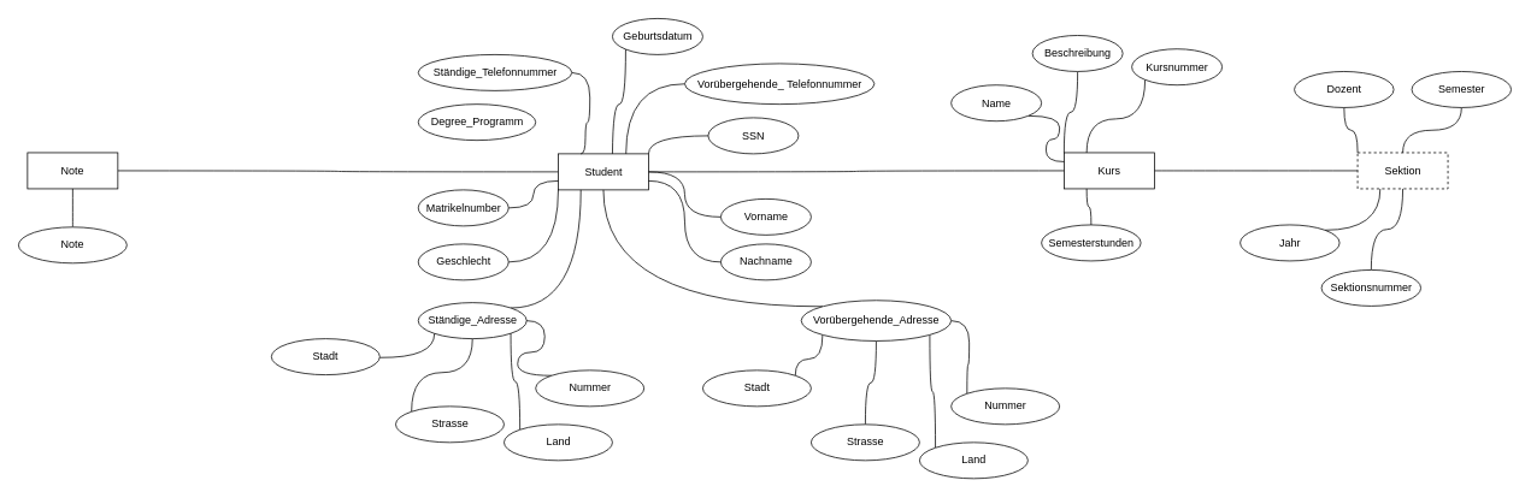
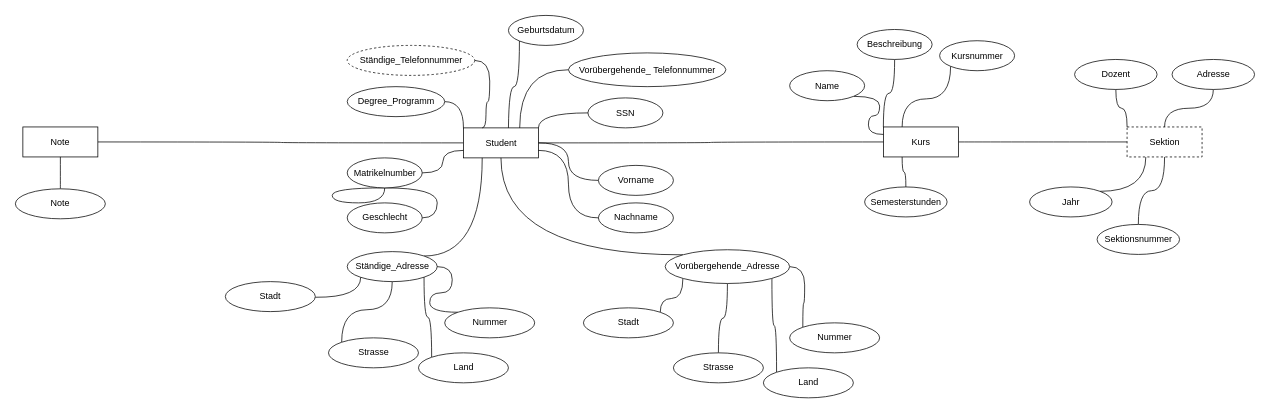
  <mxCell id="0" />
  <mxCell id="1" parent="0" />
  <mxCell id="2" value="Sektion" style="whiteSpace=wrap;html=1;align=center;dashed=1;" parent="1" vertex="1"><mxGeometry x="1502.57" y="168.75" width="100" height="40" as="geometry" /></mxCell>
  <mxCell id="3" style="edgeStyle=orthogonalEdgeStyle;shape=connector;curved=1;rounded=0;orthogonalLoop=1;jettySize=auto;html=1;exitX=1;exitY=0.5;exitDx=0;exitDy=0;entryX=0;entryY=0.5;entryDx=0;entryDy=0;labelBackgroundColor=default;strokeColor=default;fontFamily=Helvetica;fontSize=11;fontColor=default;endArrow=none;endFill=0;" parent="1" source="4" target="2" edge="1"><mxGeometry relative="1" as="geometry" /></mxCell>
  <mxCell id="4" value="Kurs" style="whiteSpace=wrap;html=1;align=center;" parent="1" vertex="1"><mxGeometry x="1177.57" y="168.75" width="100" height="40" as="geometry" /></mxCell>
  <mxCell id="5" style="edgeStyle=orthogonalEdgeStyle;shape=connector;curved=1;rounded=0;orthogonalLoop=1;jettySize=auto;html=1;exitX=1;exitY=1;exitDx=0;exitDy=0;entryX=0;entryY=0.25;entryDx=0;entryDy=0;labelBackgroundColor=default;strokeColor=default;fontFamily=Helvetica;fontSize=11;fontColor=default;endArrow=none;endFill=0;" parent="1" source="6" target="4" edge="1"><mxGeometry relative="1" as="geometry" /></mxCell>
  <mxCell id="6" value="Name" style="ellipse;whiteSpace=wrap;html=1;align=center;" parent="1" vertex="1"><mxGeometry x="1052.57" y="93.75" width="100" height="40" as="geometry" /></mxCell>
  <mxCell id="7" style="edgeStyle=orthogonalEdgeStyle;rounded=0;orthogonalLoop=1;jettySize=auto;html=1;exitX=0.5;exitY=0;exitDx=0;exitDy=0;entryX=0.25;entryY=1;entryDx=0;entryDy=0;curved=1;endArrow=none;endFill=0;" parent="1" source="8" target="4" edge="1"><mxGeometry relative="1" as="geometry" /></mxCell>
  <mxCell id="8" value="Semesterstunden" style="ellipse;whiteSpace=wrap;html=1;align=center;" parent="1" vertex="1"><mxGeometry x="1152.57" y="248.75" width="110" height="40" as="geometry" /></mxCell>
  <mxCell id="9" style="edgeStyle=orthogonalEdgeStyle;shape=connector;curved=1;rounded=0;orthogonalLoop=1;jettySize=auto;html=1;exitX=0;exitY=1;exitDx=0;exitDy=0;entryX=0.25;entryY=0;entryDx=0;entryDy=0;labelBackgroundColor=default;strokeColor=default;fontFamily=Helvetica;fontSize=11;fontColor=default;endArrow=none;endFill=0;" parent="1" source="10" target="4" edge="1"><mxGeometry relative="1" as="geometry" /></mxCell>
  <mxCell id="10" value="Kursnummer" style="ellipse;whiteSpace=wrap;html=1;align=center;" parent="1" vertex="1"><mxGeometry x="1252.57" y="53.75" width="100" height="40" as="geometry" /></mxCell>
  <mxCell id="11" style="edgeStyle=orthogonalEdgeStyle;shape=connector;curved=1;rounded=0;orthogonalLoop=1;jettySize=auto;html=1;exitX=0.5;exitY=1;exitDx=0;exitDy=0;labelBackgroundColor=default;strokeColor=default;fontFamily=Helvetica;fontSize=11;fontColor=default;endArrow=none;endFill=0;entryX=0;entryY=0;entryDx=0;entryDy=0;" parent="1" source="12" target="4" edge="1"><mxGeometry relative="1" as="geometry"><mxPoint x="1202.57" y="168.75" as="targetPoint" /></mxGeometry></mxCell>
  <mxCell id="12" value="Beschreibung" style="ellipse;whiteSpace=wrap;html=1;align=center;" parent="1" vertex="1"><mxGeometry x="1142.57" y="38.75" width="100" height="40" as="geometry" /></mxCell>
  <mxCell id="13" style="edgeStyle=orthogonalEdgeStyle;shape=connector;curved=1;rounded=0;orthogonalLoop=1;jettySize=auto;html=1;exitX=0.5;exitY=1;exitDx=0;exitDy=0;entryX=0;entryY=0;entryDx=0;entryDy=0;labelBackgroundColor=default;strokeColor=default;fontFamily=Helvetica;fontSize=11;fontColor=default;endArrow=none;endFill=0;" parent="1" source="14" target="2" edge="1"><mxGeometry relative="1" as="geometry" /></mxCell>
  <mxCell id="14" value="Dozent" style="ellipse;whiteSpace=wrap;html=1;align=center;" parent="1" vertex="1"><mxGeometry x="1432.57" y="78.75" width="110" height="40" as="geometry" /></mxCell>
  <mxCell id="15" style="edgeStyle=orthogonalEdgeStyle;shape=connector;curved=1;rounded=0;orthogonalLoop=1;jettySize=auto;html=1;exitX=1;exitY=0;exitDx=0;exitDy=0;entryX=0.25;entryY=1;entryDx=0;entryDy=0;labelBackgroundColor=default;strokeColor=default;fontFamily=Helvetica;fontSize=11;fontColor=default;endArrow=none;endFill=0;" parent="1" source="16" target="2" edge="1"><mxGeometry relative="1" as="geometry" /></mxCell>
  <mxCell id="16" value="Jahr" style="ellipse;whiteSpace=wrap;html=1;align=center;" parent="1" vertex="1"><mxGeometry x="1372.57" y="248.75" width="110" height="40" as="geometry" /></mxCell>
  <mxCell id="17" style="edgeStyle=orthogonalEdgeStyle;shape=connector;curved=1;rounded=0;orthogonalLoop=1;jettySize=auto;html=1;exitX=0.5;exitY=1;exitDx=0;exitDy=0;entryX=0.5;entryY=0;entryDx=0;entryDy=0;labelBackgroundColor=default;strokeColor=default;fontFamily=Helvetica;fontSize=11;fontColor=default;endArrow=none;endFill=0;" parent="1" source="18" target="2" edge="1"><mxGeometry relative="1" as="geometry" /></mxCell>
- <mxCell id="18" value="Semester" style="ellipse;whiteSpace=wrap;html=1;align=center;" parent="1" vertex="1"><mxGeometry x="1562.57" y="78.75" width="110" height="40" as="geometry" /></mxCell>
+ <mxCell id="18" value="Adresse" style="ellipse;whiteSpace=wrap;html=1;align=center;" parent="1" vertex="1"><mxGeometry x="1562.57" y="78.75" width="110" height="40" as="geometry" /></mxCell>
  <mxCell id="19" style="edgeStyle=orthogonalEdgeStyle;shape=connector;curved=1;rounded=0;orthogonalLoop=1;jettySize=auto;html=1;exitX=0.5;exitY=0;exitDx=0;exitDy=0;entryX=0.5;entryY=1;entryDx=0;entryDy=0;labelBackgroundColor=default;strokeColor=default;fontFamily=Helvetica;fontSize=11;fontColor=default;endArrow=none;endFill=0;" parent="1" source="20" target="2" edge="1"><mxGeometry relative="1" as="geometry" /></mxCell>
  <mxCell id="20" value="Sektionsnummer" style="ellipse;whiteSpace=wrap;html=1;align=center;" parent="1" vertex="1"><mxGeometry x="1462.57" y="298.75" width="110" height="40" as="geometry" /></mxCell>
  <mxCell id="21" style="edgeStyle=orthogonalEdgeStyle;shape=connector;curved=1;rounded=0;orthogonalLoop=1;jettySize=auto;html=1;exitX=1;exitY=0.5;exitDx=0;exitDy=0;entryX=0;entryY=0.5;entryDx=0;entryDy=0;labelBackgroundColor=default;strokeColor=default;fontFamily=Helvetica;fontSize=11;fontColor=default;endArrow=none;endFill=0;" parent="1" source="22" target="26" edge="1"><mxGeometry relative="1" as="geometry" /></mxCell>
  <mxCell id="22" value="Note" style="whiteSpace=wrap;html=1;align=center;" parent="1" vertex="1"><mxGeometry x="30" y="168.75" width="100" height="40" as="geometry" /></mxCell>
  <mxCell id="23" style="edgeStyle=orthogonalEdgeStyle;shape=connector;curved=1;rounded=0;orthogonalLoop=1;jettySize=auto;html=1;exitX=0.5;exitY=0;exitDx=0;exitDy=0;entryX=0.5;entryY=1;entryDx=0;entryDy=0;labelBackgroundColor=default;strokeColor=default;fontFamily=Helvetica;fontSize=11;fontColor=default;endArrow=none;endFill=0;" parent="1" source="24" target="22" edge="1"><mxGeometry relative="1" as="geometry" /></mxCell>
  <mxCell id="24" value="Note" style="ellipse;whiteSpace=wrap;html=1;align=center;" parent="1" vertex="1"><mxGeometry x="20" y="251.25" width="120" height="40" as="geometry" /></mxCell>
  <mxCell id="25" style="edgeStyle=orthogonalEdgeStyle;shape=connector;curved=1;rounded=0;orthogonalLoop=1;jettySize=auto;html=1;exitX=1;exitY=0.5;exitDx=0;exitDy=0;entryX=0;entryY=0.5;entryDx=0;entryDy=0;labelBackgroundColor=default;strokeColor=default;fontFamily=Helvetica;fontSize=11;fontColor=default;endArrow=none;endFill=0;" parent="1" source="26" target="4" edge="1"><mxGeometry relative="1" as="geometry" /></mxCell>
  <mxCell id="26" value="Student" style="whiteSpace=wrap;html=1;align=center;" parent="1" vertex="1"><mxGeometry x="617.57" y="170" width="100" height="40" as="geometry" /></mxCell>
- <mxCell id="27" style="edgeStyle=orthogonalEdgeStyle;rounded=0;orthogonalLoop=1;jettySize=auto;html=1;exitX=1;exitY=0.5;exitDx=0;exitDy=0;entryX=0;entryY=1;entryDx=0;entryDy=0;curved=1;endArrow=none;endFill=0;" parent="1" source="28" target="26" edge="1"><mxGeometry relative="1" as="geometry" /></mxCell>
+ <mxCell id="27" style="edgeStyle=orthogonalEdgeStyle;rounded=0;orthogonalLoop=1;jettySize=auto;html=1;exitX=1;exitY=0.5;exitDx=0;exitDy=0;curved=1;endArrow=none;endFill=0;" parent="1" source="28" target="30" edge="1"><mxGeometry relative="1" as="geometry" /></mxCell>
  <mxCell id="28" value="Geschlecht" style="ellipse;whiteSpace=wrap;html=1;align=center;" parent="1" vertex="1"><mxGeometry x="462.57" y="270" width="100" height="40" as="geometry" /></mxCell>
  <mxCell id="29" style="edgeStyle=orthogonalEdgeStyle;rounded=0;orthogonalLoop=1;jettySize=auto;html=1;exitX=1;exitY=0.5;exitDx=0;exitDy=0;entryX=0;entryY=0.75;entryDx=0;entryDy=0;endArrow=none;endFill=0;curved=1;" parent="1" source="30" target="26" edge="1"><mxGeometry relative="1" as="geometry" /></mxCell>
  <mxCell id="30" value="Matrikelnumber" style="ellipse;whiteSpace=wrap;html=1;align=center;" parent="1" vertex="1"><mxGeometry x="462.57" y="210" width="100" height="40" as="geometry" /></mxCell>
  <mxCell id="31" style="edgeStyle=orthogonalEdgeStyle;rounded=0;orthogonalLoop=1;jettySize=auto;html=1;exitX=0;exitY=0.5;exitDx=0;exitDy=0;entryX=1;entryY=0;entryDx=0;entryDy=0;curved=1;endArrow=none;endFill=0;" parent="1" source="32" target="26" edge="1"><mxGeometry relative="1" as="geometry" /></mxCell>
  <mxCell id="32" value="SSN" style="ellipse;whiteSpace=wrap;html=1;align=center;" parent="1" vertex="1"><mxGeometry x="783.57" y="130" width="100" height="40" as="geometry" /></mxCell>
+ <mxCell id="33" style="edgeStyle=orthogonalEdgeStyle;rounded=0;orthogonalLoop=1;jettySize=auto;html=1;exitX=1;exitY=0.5;exitDx=0;exitDy=0;entryX=0;entryY=0;entryDx=0;entryDy=0;curved=1;endArrow=none;endFill=0;" parent="1" source="34" target="26" edge="1"><mxGeometry relative="1" as="geometry" /></mxCell>
  <mxCell id="34" value="Degree_Programm" style="ellipse;whiteSpace=wrap;html=1;align=center;" parent="1" vertex="1"><mxGeometry x="462.57" y="115" width="130" height="40" as="geometry" /></mxCell>
  <mxCell id="35" style="edgeStyle=orthogonalEdgeStyle;rounded=0;orthogonalLoop=1;jettySize=auto;html=1;exitX=0;exitY=1;exitDx=0;exitDy=0;curved=1;endArrow=none;endFill=0;" parent="1" source="36" edge="1"><mxGeometry relative="1" as="geometry"><mxPoint x="677.57" y="170" as="targetPoint" /></mxGeometry></mxCell>
  <mxCell id="36" value="Geburtsdatum" style="ellipse;whiteSpace=wrap;html=1;align=center;" parent="1" vertex="1"><mxGeometry x="677.57" y="20" width="100" height="40" as="geometry" /></mxCell>
  <mxCell id="37" style="edgeStyle=orthogonalEdgeStyle;rounded=0;orthogonalLoop=1;jettySize=auto;html=1;exitX=0;exitY=0;exitDx=0;exitDy=0;entryX=0.5;entryY=1;entryDx=0;entryDy=0;curved=1;endArrow=none;endFill=0;" parent="1" source="42" target="26" edge="1"><mxGeometry relative="1" as="geometry" /></mxCell>
  <mxCell id="38" style="edgeStyle=orthogonalEdgeStyle;rounded=0;orthogonalLoop=1;jettySize=auto;html=1;exitX=0;exitY=1;exitDx=0;exitDy=0;entryX=1;entryY=0;entryDx=0;entryDy=0;curved=1;endArrow=none;endFill=0;" parent="1" source="42" target="62" edge="1"><mxGeometry relative="1" as="geometry" /></mxCell>
  <mxCell id="39" style="edgeStyle=orthogonalEdgeStyle;rounded=0;orthogonalLoop=1;jettySize=auto;html=1;exitX=0.5;exitY=1;exitDx=0;exitDy=0;entryX=0.5;entryY=0;entryDx=0;entryDy=0;curved=1;endArrow=none;endFill=0;" parent="1" source="42" target="63" edge="1"><mxGeometry relative="1" as="geometry" /></mxCell>
  <mxCell id="40" style="edgeStyle=orthogonalEdgeStyle;rounded=0;orthogonalLoop=1;jettySize=auto;html=1;exitX=1;exitY=1;exitDx=0;exitDy=0;entryX=0;entryY=0;entryDx=0;entryDy=0;endArrow=none;endFill=0;curved=1;" parent="1" source="42" target="65" edge="1"><mxGeometry relative="1" as="geometry" /></mxCell>
  <mxCell id="41" style="edgeStyle=orthogonalEdgeStyle;rounded=0;orthogonalLoop=1;jettySize=auto;html=1;exitX=1;exitY=0.5;exitDx=0;exitDy=0;entryX=0;entryY=0;entryDx=0;entryDy=0;curved=1;endArrow=none;endFill=0;" parent="1" source="42" target="64" edge="1"><mxGeometry relative="1" as="geometry" /></mxCell>
  <mxCell id="42" value="Vorübergehende_Adresse" style="ellipse;whiteSpace=wrap;html=1;align=center;" parent="1" vertex="1"><mxGeometry x="886.57" y="332.5" width="166" height="45" as="geometry" /></mxCell>
  <mxCell id="43" style="edgeStyle=orthogonalEdgeStyle;rounded=0;orthogonalLoop=1;jettySize=auto;html=1;exitX=1;exitY=0;exitDx=0;exitDy=0;entryX=0.25;entryY=1;entryDx=0;entryDy=0;curved=1;endArrow=none;endFill=0;" parent="1" source="45" target="26" edge="1"><mxGeometry relative="1" as="geometry" /></mxCell>
  <mxCell id="44" style="edgeStyle=orthogonalEdgeStyle;rounded=0;orthogonalLoop=1;jettySize=auto;html=1;exitX=0.5;exitY=1;exitDx=0;exitDy=0;entryX=0;entryY=0;entryDx=0;entryDy=0;endArrow=none;endFill=0;curved=1;" parent="1" source="45" target="57" edge="1"><mxGeometry relative="1" as="geometry" /></mxCell>
  <mxCell id="45" value="Ständige_Adresse" style="ellipse;whiteSpace=wrap;html=1;align=center;" parent="1" vertex="1"><mxGeometry x="462.57" y="335" width="120" height="40" as="geometry" /></mxCell>
  <mxCell id="46" style="edgeStyle=orthogonalEdgeStyle;rounded=0;orthogonalLoop=1;jettySize=auto;html=1;exitX=0;exitY=0.5;exitDx=0;exitDy=0;entryX=0.75;entryY=0;entryDx=0;entryDy=0;curved=1;endArrow=none;endFill=0;" parent="1" source="47" target="26" edge="1"><mxGeometry relative="1" as="geometry" /></mxCell>
  <mxCell id="47" value="Vorübergehende_&amp;nbsp;Telefonnummer" style="ellipse;whiteSpace=wrap;html=1;align=center;" parent="1" vertex="1"><mxGeometry x="757.57" y="70" width="210" height="45" as="geometry" /></mxCell>
  <mxCell id="48" style="edgeStyle=orthogonalEdgeStyle;rounded=0;orthogonalLoop=1;jettySize=auto;html=1;exitX=1;exitY=0.5;exitDx=0;exitDy=0;entryX=0.25;entryY=0;entryDx=0;entryDy=0;curved=1;endArrow=none;endFill=0;" parent="1" source="49" target="26" edge="1"><mxGeometry relative="1" as="geometry"><Array as="points"><mxPoint x="652.57" y="80" /><mxPoint x="652.57" y="135" /><mxPoint x="647.57" y="135" /><mxPoint x="647.57" y="170" /></Array></mxGeometry></mxCell>
- <mxCell id="49" value="Ständige_Telefonnummer" style="ellipse;whiteSpace=wrap;html=1;align=center;" parent="1" vertex="1"><mxGeometry x="462.57" y="60" width="170" height="40" as="geometry" /></mxCell>
+ <mxCell id="49" value="Ständige_Telefonnummer" style="ellipse;whiteSpace=wrap;html=1;align=center;dashed=1;" parent="1" vertex="1"><mxGeometry x="462.57" y="60" width="170" height="40" as="geometry" /></mxCell>
  <mxCell id="50" style="edgeStyle=orthogonalEdgeStyle;rounded=0;orthogonalLoop=1;jettySize=auto;html=1;exitX=0;exitY=0.5;exitDx=0;exitDy=0;entryX=1;entryY=0.5;entryDx=0;entryDy=0;curved=1;endArrow=none;endFill=0;" parent="1" source="51" target="26" edge="1"><mxGeometry relative="1" as="geometry" /></mxCell>
  <mxCell id="51" value="Vorname" style="ellipse;whiteSpace=wrap;html=1;align=center;" parent="1" vertex="1"><mxGeometry x="797.57" y="220" width="100" height="40" as="geometry" /></mxCell>
  <mxCell id="52" style="edgeStyle=orthogonalEdgeStyle;rounded=0;orthogonalLoop=1;jettySize=auto;html=1;exitX=0;exitY=0.5;exitDx=0;exitDy=0;entryX=1;entryY=0.75;entryDx=0;entryDy=0;curved=1;endArrow=none;endFill=0;" parent="1" source="53" target="26" edge="1"><mxGeometry relative="1" as="geometry" /></mxCell>
  <mxCell id="53" value="Nachname" style="ellipse;whiteSpace=wrap;html=1;align=center;" parent="1" vertex="1"><mxGeometry x="797.57" y="270" width="100" height="40" as="geometry" /></mxCell>
  <mxCell id="54" style="edgeStyle=orthogonalEdgeStyle;rounded=0;orthogonalLoop=1;jettySize=auto;html=1;exitX=0.5;exitY=1;exitDx=0;exitDy=0;" parent="1" source="45" target="45" edge="1"><mxGeometry relative="1" as="geometry" /></mxCell>
  <mxCell id="55" style="edgeStyle=orthogonalEdgeStyle;rounded=0;orthogonalLoop=1;jettySize=auto;html=1;exitX=1;exitY=0;exitDx=0;exitDy=0;entryX=0;entryY=1;entryDx=0;entryDy=0;curved=1;endArrow=none;endFill=0;" parent="1" target="45" edge="1"><mxGeometry relative="1" as="geometry"><mxPoint x="419.996" y="395.858" as="sourcePoint" /></mxGeometry></mxCell>
  <mxCell id="56" value="Stadt" style="ellipse;whiteSpace=wrap;html=1;align=center;" parent="1" vertex="1"><mxGeometry x="300" y="375" width="120" height="40" as="geometry" /></mxCell>
  <mxCell id="57" value="Strasse" style="ellipse;whiteSpace=wrap;html=1;align=center;" parent="1" vertex="1"><mxGeometry x="437.57" y="450" width="120" height="40" as="geometry" /></mxCell>
  <mxCell id="58" style="edgeStyle=orthogonalEdgeStyle;rounded=0;orthogonalLoop=1;jettySize=auto;html=1;exitX=0;exitY=0;exitDx=0;exitDy=0;entryX=1;entryY=0.5;entryDx=0;entryDy=0;curved=1;endArrow=none;endFill=0;" parent="1" source="59" target="45" edge="1"><mxGeometry relative="1" as="geometry" /></mxCell>
  <mxCell id="59" value="Nummer" style="ellipse;whiteSpace=wrap;html=1;align=center;" parent="1" vertex="1"><mxGeometry x="592.57" y="410" width="120" height="40" as="geometry" /></mxCell>
  <mxCell id="60" style="edgeStyle=orthogonalEdgeStyle;rounded=0;orthogonalLoop=1;jettySize=auto;html=1;exitX=0;exitY=0;exitDx=0;exitDy=0;entryX=1;entryY=1;entryDx=0;entryDy=0;curved=1;endArrow=none;endFill=0;" parent="1" source="61" target="45" edge="1"><mxGeometry relative="1" as="geometry" /></mxCell>
  <mxCell id="61" value="Land" style="ellipse;whiteSpace=wrap;html=1;align=center;" parent="1" vertex="1"><mxGeometry x="557.57" y="470" width="120" height="40" as="geometry" /></mxCell>
  <mxCell id="62" value="Stadt" style="ellipse;whiteSpace=wrap;html=1;align=center;" parent="1" vertex="1"><mxGeometry x="777.57" y="410" width="120" height="40" as="geometry" /></mxCell>
  <mxCell id="63" value="Strasse" style="ellipse;whiteSpace=wrap;html=1;align=center;" parent="1" vertex="1"><mxGeometry x="897.57" y="470" width="120" height="40" as="geometry" /></mxCell>
  <mxCell id="64" value="Nummer" style="ellipse;whiteSpace=wrap;html=1;align=center;" parent="1" vertex="1"><mxGeometry x="1052.57" y="430" width="120" height="40" as="geometry" /></mxCell>
  <mxCell id="65" value="Land" style="ellipse;whiteSpace=wrap;html=1;align=center;" parent="1" vertex="1"><mxGeometry x="1017.57" y="490" width="120" height="40" as="geometry" /></mxCell>
